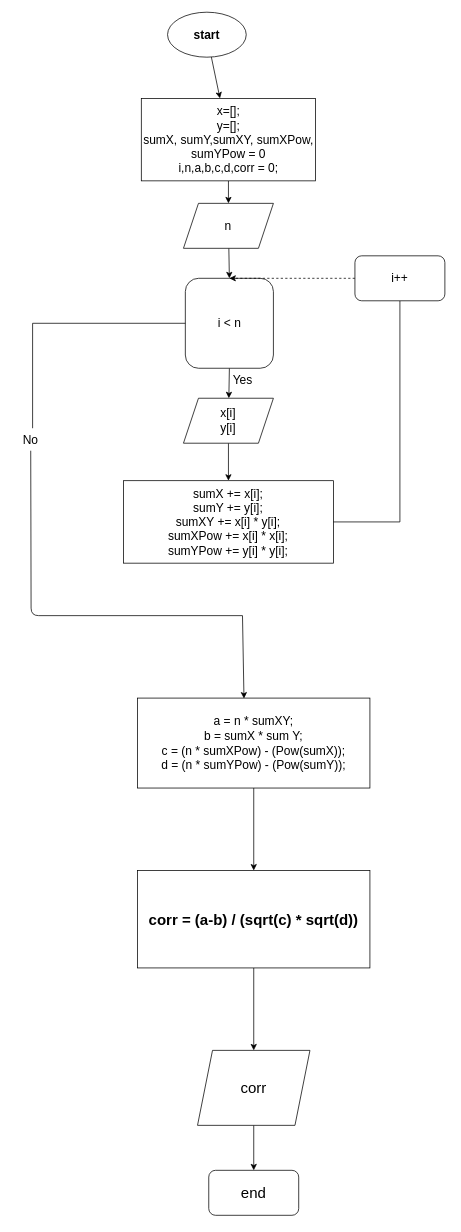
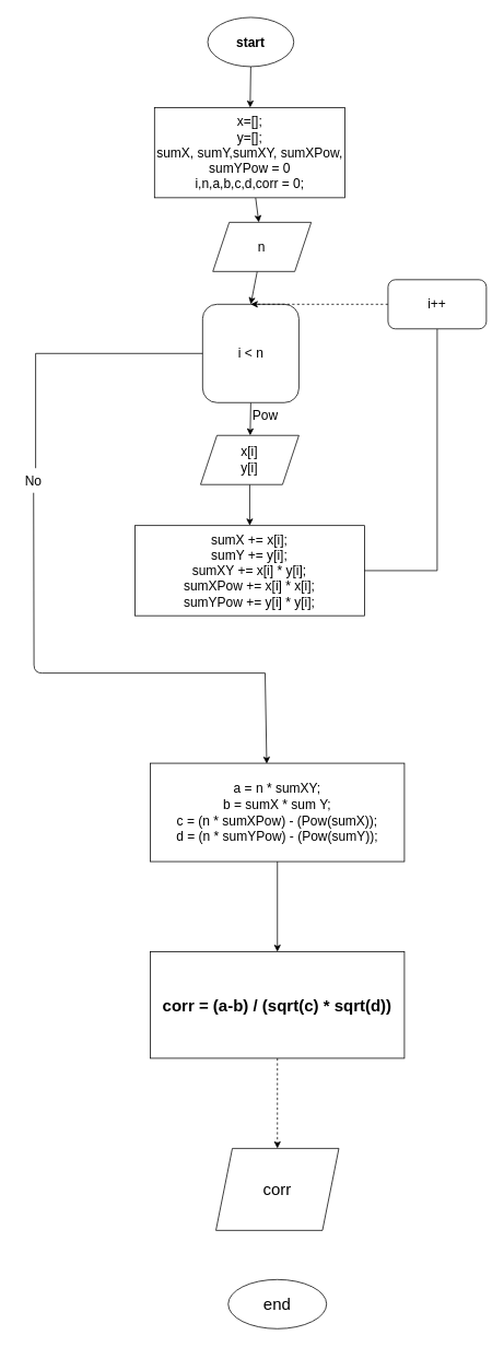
  <mxCell id="0" />
  <mxCell id="1" parent="0" />
  <mxCell id="2" style="edgeStyle=none;html=1;fontSize=16;" edge="1" parent="1" source="3" target="5"><mxGeometry relative="1" as="geometry" /></mxCell>
- <mxCell id="3" value="&lt;font size=&quot;1&quot; style=&quot;&quot;&gt;&lt;b style=&quot;font-size: 16px;&quot;&gt;start&lt;/b&gt;&lt;/font&gt;" style="ellipse;whiteSpace=wrap;html=1;" vertex="1" parent="1"><mxGeometry x="223" y="15" width="105" height="60" as="geometry" /></mxCell>
+ <mxCell id="3" value="&lt;font size=&quot;1&quot; style=&quot;&quot;&gt;&lt;b style=&quot;font-size: 16px;&quot;&gt;start&lt;/b&gt;&lt;/font&gt;" style="ellipse;whiteSpace=wrap;html=1;" vertex="1" parent="1"><mxGeometry x="253" y="20" width="105" height="60" as="geometry" /></mxCell>
  <mxCell id="4" style="edgeStyle=none;html=1;fontSize=16;" edge="1" parent="1" source="5" target="7"><mxGeometry relative="1" as="geometry"><mxPoint x="305.5" y="220" as="targetPoint" /></mxGeometry></mxCell>
  <mxCell id="5" value="x=[];&lt;br&gt;y=[];&lt;br&gt;sumX, sumY,sumXY, sumXPow, sumYPow = 0&lt;br&gt;i,n,a,b,c,d,corr = 0;" style="rounded=0;whiteSpace=wrap;html=1;fontSize=16;" vertex="1" parent="1"><mxGeometry x="188" y="130" width="232.5" height="110" as="geometry" /></mxCell>
  <mxCell id="6" style="edgeStyle=none;html=1;entryX=0.5;entryY=0;entryDx=0;entryDy=0;fontSize=16;" edge="1" parent="1" source="7" target="9"><mxGeometry relative="1" as="geometry" /></mxCell>
- <mxCell id="7" value="n" style="shape=parallelogram;perimeter=parallelogramPerimeter;whiteSpace=wrap;html=1;fixedSize=1;fontSize=16;" vertex="1" parent="1"><mxGeometry x="244.25" y="270" width="120" height="60" as="geometry" /></mxCell>
+ <mxCell id="7" value="n" style="shape=parallelogram;perimeter=parallelogramPerimeter;whiteSpace=wrap;html=1;fixedSize=1;fontSize=16;" vertex="1" parent="1"><mxGeometry x="259.25" y="270" width="120" height="60" as="geometry" /></mxCell>
  <mxCell id="8" style="edgeStyle=none;html=1;exitX=0.5;exitY=1;exitDx=0;exitDy=0;fontSize=16;" edge="1" parent="1" source="9" target="11"><mxGeometry relative="1" as="geometry" /></mxCell>
  <mxCell id="9" value="i &amp;lt; n" style="whiteSpace=wrap;html=1;fontSize=16;rounded=1;" vertex="1" parent="1"><mxGeometry x="246.75" y="370" width="117.5" height="120" as="geometry" /></mxCell>
  <mxCell id="10" style="edgeStyle=none;html=1;exitX=0.5;exitY=1;exitDx=0;exitDy=0;fontSize=16;entryX=0.5;entryY=0;entryDx=0;entryDy=0;" edge="1" parent="1" source="11" target="12"><mxGeometry relative="1" as="geometry"><mxPoint x="304.667" y="620" as="targetPoint" /></mxGeometry></mxCell>
  <mxCell id="11" value="x[i]&lt;br&gt;y[i]" style="shape=parallelogram;perimeter=parallelogramPerimeter;whiteSpace=wrap;html=1;fixedSize=1;fontSize=16;" vertex="1" parent="1"><mxGeometry x="244.25" y="530" width="120" height="60" as="geometry" /></mxCell>
  <mxCell id="12" value="sumX += x[i];&lt;br&gt;sumY += y[i];&lt;br&gt;sumXY += x[i] * y[i];&lt;br&gt;sumXPow += x[i] * x[i];&lt;br&gt;sumYPow += y[i] * y[i];" style="rounded=0;whiteSpace=wrap;html=1;fontSize=16;" vertex="1" parent="1"><mxGeometry x="164.25" y="640" width="280" height="110" as="geometry" /></mxCell>
  <mxCell id="13" value="" style="endArrow=none;html=1;fontSize=16;entryX=0;entryY=0.5;entryDx=0;entryDy=0;" edge="1" parent="1" target="9"><mxGeometry width="50" height="50" relative="1" as="geometry"><mxPoint x="43" y="430" as="sourcePoint" /><mxPoint x="223" y="430" as="targetPoint" /></mxGeometry></mxCell>
  <mxCell id="14" value="" style="endArrow=none;html=1;fontSize=16;exitX=1;exitY=0.5;exitDx=0;exitDy=0;" edge="1" parent="1" source="12"><mxGeometry width="50" height="50" relative="1" as="geometry"><mxPoint x="463" y="694.58" as="sourcePoint" /><mxPoint x="533" y="695" as="targetPoint" /></mxGeometry></mxCell>
  <mxCell id="15" value="" style="endArrow=none;html=1;fontSize=16;exitX=0.5;exitY=1;exitDx=0;exitDy=0;" edge="1" parent="1" source="17"><mxGeometry width="50" height="50" relative="1" as="geometry"><mxPoint x="533" y="505" as="sourcePoint" /><mxPoint x="533" y="695" as="targetPoint" /></mxGeometry></mxCell>
  <mxCell id="16" style="edgeStyle=none;html=1;entryX=0.5;entryY=0;entryDx=0;entryDy=0;fontSize=16;dashed=1;" edge="1" parent="1" source="17" target="9"><mxGeometry relative="1" as="geometry" /></mxCell>
  <mxCell id="17" value="i++" style="whiteSpace=wrap;html=1;fontSize=16;rounded=1;" vertex="1" parent="1"><mxGeometry x="473" y="340" width="120" height="60" as="geometry" /></mxCell>
  <mxCell id="18" value="" style="endArrow=none;html=1;fontSize=16;exitX=0.5;exitY=1;exitDx=0;exitDy=0;" edge="1" parent="1"><mxGeometry width="50" height="50" relative="1" as="geometry"><mxPoint x="43" y="430" as="sourcePoint" /><mxPoint x="43" y="570" as="targetPoint" /></mxGeometry></mxCell>
  <mxCell id="19" value="No" style="text;html=1;align=center;verticalAlign=middle;resizable=0;points=[];autosize=1;strokeColor=none;fillColor=none;fontSize=16;" vertex="1" parent="1"><mxGeometry x="20" y="570" width="40" height="30" as="geometry" /></mxCell>
  <mxCell id="20" value="" style="endArrow=none;html=1;fontSize=16;exitX=0.5;exitY=1;exitDx=0;exitDy=0;" edge="1" parent="1"><mxGeometry width="50" height="50" relative="1" as="geometry"><mxPoint x="40.5" y="600" as="sourcePoint" /><mxPoint x="323" y="820" as="targetPoint" /><Array as="points"><mxPoint x="41" y="820" /></Array></mxGeometry></mxCell>
- <mxCell id="21" value="Yes" style="text;html=1;align=center;verticalAlign=middle;resizable=0;points=[];autosize=1;strokeColor=none;fillColor=none;fontSize=16;" vertex="1" parent="1"><mxGeometry x="298" y="490" width="50" height="30" as="geometry" /></mxCell>
+ <mxCell id="21" value="Pow" style="text;html=1;align=center;verticalAlign=middle;resizable=0;points=[];autosize=1;strokeColor=none;fillColor=none;fontSize=16;" vertex="1" parent="1"><mxGeometry x="298" y="490" width="50" height="30" as="geometry" /></mxCell>
  <mxCell id="22" style="edgeStyle=none;html=1;exitX=0.5;exitY=1;exitDx=0;exitDy=0;entryX=0.5;entryY=0;entryDx=0;entryDy=0;fontSize=20;" edge="1" parent="1" source="23" target="26"><mxGeometry relative="1" as="geometry" /></mxCell>
  <mxCell id="23" value="a = n * sumXY;&lt;br&gt;b = sumX * sum Y;&lt;br&gt;c = (n * sumXPow) - (Pow(sumX));&lt;br&gt;d = (n * sumYPow) - (Pow(sumY));" style="rounded=0;whiteSpace=wrap;html=1;fontSize=16;" vertex="1" parent="1"><mxGeometry x="183" y="930" width="310" height="120" as="geometry" /></mxCell>
  <mxCell id="24" value="" style="endArrow=classic;html=1;fontSize=16;entryX=0.458;entryY=0.005;entryDx=0;entryDy=0;entryPerimeter=0;" edge="1" parent="1" target="23"><mxGeometry width="50" height="50" relative="1" as="geometry"><mxPoint x="323" y="820" as="sourcePoint" /><mxPoint x="333" y="880" as="targetPoint" /></mxGeometry></mxCell>
- <mxCell id="25" style="edgeStyle=none;html=1;fontSize=20;entryX=0.5;entryY=0;entryDx=0;entryDy=0;" edge="1" parent="1" source="26" target="28"><mxGeometry relative="1" as="geometry"><mxPoint x="333" y="1360" as="targetPoint" /></mxGeometry></mxCell>
+ <mxCell id="25" style="edgeStyle=none;html=1;fontSize=20;entryX=0.5;entryY=0;entryDx=0;entryDy=0;dashed=1;" edge="1" parent="1" source="26" target="28"><mxGeometry relative="1" as="geometry"><mxPoint x="333" y="1360" as="targetPoint" /></mxGeometry></mxCell>
  <mxCell id="26" value="&lt;b&gt;&lt;font style=&quot;font-size: 20px;&quot;&gt;corr = (a-b) / (sqrt(c) * sqrt(d))&lt;/font&gt;&lt;/b&gt;" style="rounded=0;whiteSpace=wrap;html=1;fontSize=16;" vertex="1" parent="1"><mxGeometry x="183" y="1160" width="310" height="130" as="geometry" /></mxCell>
- <mxCell id="27" style="edgeStyle=none;html=1;exitX=0.5;exitY=1;exitDx=0;exitDy=0;entryX=0.5;entryY=0;entryDx=0;entryDy=0;fontSize=20;" edge="1" parent="1" source="28" target="29"><mxGeometry relative="1" as="geometry" /></mxCell>
  <mxCell id="28" value="corr" style="shape=parallelogram;perimeter=parallelogramPerimeter;whiteSpace=wrap;html=1;fixedSize=1;fontSize=20;" vertex="1" parent="1"><mxGeometry x="263" y="1400" width="150" height="100" as="geometry" /></mxCell>
- <mxCell id="29" value="end" style="whiteSpace=wrap;html=1;fontSize=20;rounded=1;" vertex="1" parent="1"><mxGeometry x="278" y="1560" width="120" height="60" as="geometry" /></mxCell>
+ <mxCell id="29" value="end" style="ellipse;whiteSpace=wrap;html=1;fontSize=20;" vertex="1" parent="1"><mxGeometry x="278" y="1560" width="120" height="60" as="geometry" /></mxCell>
